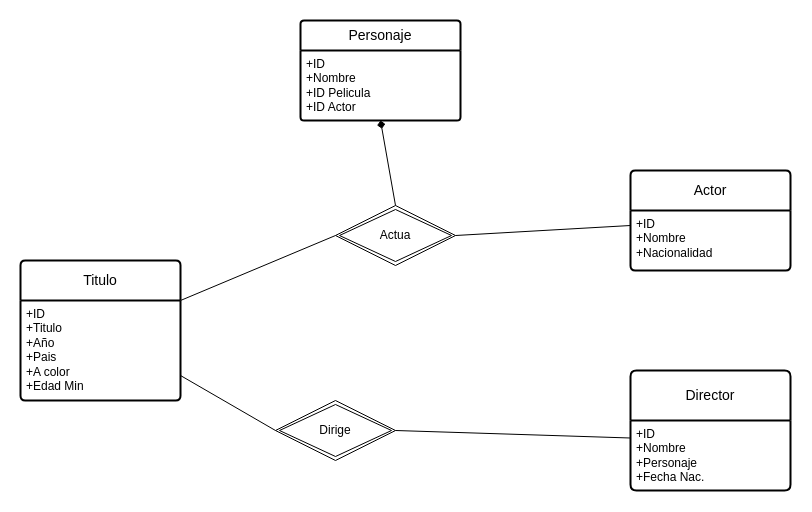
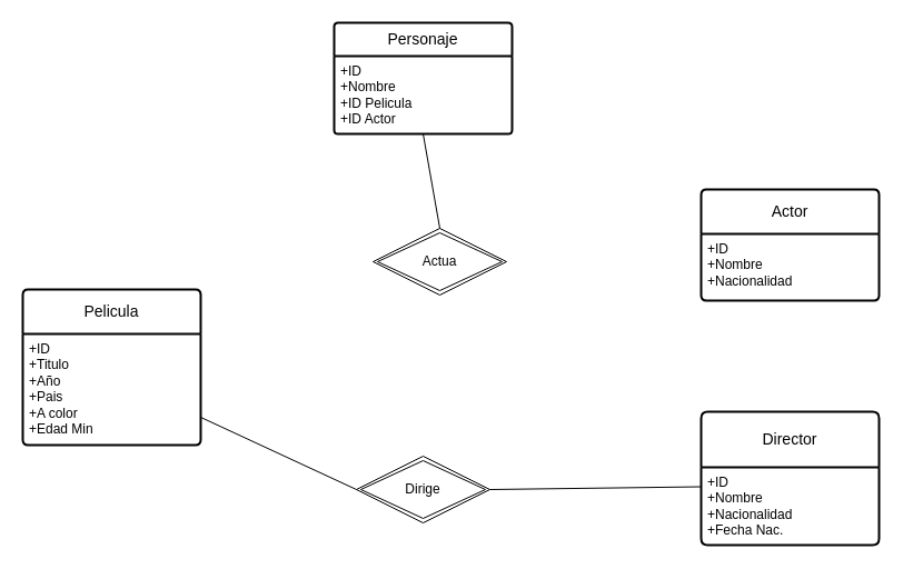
  <mxCell id="0" />
  <mxCell id="1" parent="0" />
- <mxCell id="2" value="Titulo" style="swimlane;childLayout=stackLayout;horizontal=1;startSize=40;horizontalStack=0;rounded=1;fontSize=14;fontStyle=0;strokeWidth=2;resizeParent=0;resizeLast=1;shadow=0;dashed=0;align=center;arcSize=4;whiteSpace=wrap;html=1;" vertex="1" parent="1"><mxGeometry x="20" y="260" width="160" height="140" as="geometry" /></mxCell>
+ <mxCell id="2" value="Pelicula" style="swimlane;childLayout=stackLayout;horizontal=1;startSize=40;horizontalStack=0;rounded=1;fontSize=14;fontStyle=0;strokeWidth=2;resizeParent=0;resizeLast=1;shadow=0;dashed=0;align=center;arcSize=4;whiteSpace=wrap;html=1;" vertex="1" parent="1"><mxGeometry x="20" y="260" width="160" height="140" as="geometry" /></mxCell>
  <mxCell id="3" value="&lt;div&gt;+ID&lt;/div&gt;+Titulo&lt;div&gt;+Año&lt;br&gt;+Pais&lt;/div&gt;&lt;div&gt;+A color&lt;/div&gt;&lt;div&gt;+Edad Min&lt;/div&gt;&lt;div&gt;&lt;br&gt;&lt;/div&gt;" style="align=left;strokeColor=none;fillColor=none;spacingLeft=4;spacingRight=4;fontSize=12;verticalAlign=top;resizable=0;rotatable=0;part=1;html=1;whiteSpace=wrap;" vertex="1" parent="2"><mxGeometry y="40" width="160" height="100" as="geometry" /></mxCell>
  <mxCell id="4" style="edgeStyle=orthogonalEdgeStyle;rounded=0;orthogonalLoop=1;jettySize=auto;html=1;exitX=0.5;exitY=1;exitDx=0;exitDy=0;" edge="1" parent="2" source="3" target="3"><mxGeometry relative="1" as="geometry" /></mxCell>
  <mxCell id="5" value="Actor" style="swimlane;childLayout=stackLayout;horizontal=1;startSize=40;horizontalStack=0;rounded=1;fontSize=14;fontStyle=0;strokeWidth=2;resizeParent=0;resizeLast=1;shadow=0;dashed=0;align=center;arcSize=4;whiteSpace=wrap;html=1;" vertex="1" parent="1"><mxGeometry x="630" y="170" width="160" height="100" as="geometry" /></mxCell>
  <mxCell id="6" value="+ID&lt;br&gt;+Nombre&lt;br&gt;+Nacionalidad&lt;div&gt;&lt;br/&gt;&lt;/div&gt;" style="align=left;strokeColor=none;fillColor=none;spacingLeft=4;spacingRight=4;fontSize=12;verticalAlign=top;resizable=0;rotatable=0;part=1;html=1;whiteSpace=wrap;" vertex="1" parent="5"><mxGeometry y="40" width="160" height="60" as="geometry" /></mxCell>
  <mxCell id="7" value="Director" style="swimlane;childLayout=stackLayout;horizontal=1;startSize=50;horizontalStack=0;rounded=1;fontSize=14;fontStyle=0;strokeWidth=2;resizeParent=0;resizeLast=1;shadow=0;dashed=0;align=center;arcSize=4;whiteSpace=wrap;html=1;" vertex="1" parent="1"><mxGeometry x="630" y="370" width="160" height="120" as="geometry" /></mxCell>
- <mxCell id="8" value="+ID&lt;br&gt;+Nombre&lt;br&gt;+Personaje&lt;br&gt;+Fecha Nac." style="align=left;strokeColor=none;fillColor=none;spacingLeft=4;spacingRight=4;fontSize=12;verticalAlign=top;resizable=0;rotatable=0;part=1;html=1;whiteSpace=wrap;" vertex="1" parent="7"><mxGeometry y="50" width="160" height="70" as="geometry" /></mxCell>
+ <mxCell id="8" value="+ID&lt;br&gt;+Nombre&lt;br&gt;+Nacionalidad&lt;br&gt;+Fecha Nac." style="align=left;strokeColor=none;fillColor=none;spacingLeft=4;spacingRight=4;fontSize=12;verticalAlign=top;resizable=0;rotatable=0;part=1;html=1;whiteSpace=wrap;" vertex="1" parent="7"><mxGeometry y="50" width="160" height="70" as="geometry" /></mxCell>
  <mxCell id="9" value="Actua" style="shape=rhombus;double=1;perimeter=rhombusPerimeter;whiteSpace=wrap;html=1;align=center;" vertex="1" parent="1"><mxGeometry x="335" y="205" width="120" height="60" as="geometry" /></mxCell>
- <mxCell id="10" value="Dirige" style="shape=rhombus;double=1;perimeter=rhombusPerimeter;whiteSpace=wrap;html=1;align=center;" vertex="1" parent="1"><mxGeometry x="275" y="400" width="120" height="60" as="geometry" /></mxCell>
+ <mxCell id="10" value="Dirige" style="shape=rhombus;double=1;perimeter=rhombusPerimeter;whiteSpace=wrap;html=1;align=center;" vertex="1" parent="1"><mxGeometry x="320" y="410" width="120" height="60" as="geometry" /></mxCell>
  <mxCell id="11" value="" style="endArrow=none;html=1;rounded=0;entryX=0;entryY=0.25;entryDx=0;entryDy=0;exitX=1;exitY=0.5;exitDx=0;exitDy=0;" edge="1" parent="1" source="10" target="8"><mxGeometry width="50" height="50" relative="1" as="geometry"><mxPoint x="320" y="430" as="sourcePoint" /><mxPoint x="370" y="380" as="targetPoint" /></mxGeometry></mxCell>
- <mxCell id="12" value="" style="endArrow=none;html=1;rounded=0;entryX=0;entryY=0.25;entryDx=0;entryDy=0;exitX=1;exitY=0.5;exitDx=0;exitDy=0;" edge="1" parent="1" source="9" target="6"><mxGeometry width="50" height="50" relative="1" as="geometry"><mxPoint x="510" y="150" as="sourcePoint" /><mxPoint x="720" y="218" as="targetPoint" /></mxGeometry></mxCell>
- <mxCell id="13" value="" style="endArrow=none;html=1;rounded=0;exitX=1;exitY=0;exitDx=0;exitDy=0;entryX=0;entryY=0.5;entryDx=0;entryDy=0;" edge="1" parent="1" source="3" target="9"><mxGeometry width="50" height="50" relative="1" as="geometry"><mxPoint x="350" y="190" as="sourcePoint" /><mxPoint x="400" y="140" as="targetPoint" /></mxGeometry></mxCell>
  <mxCell id="14" value="" style="endArrow=none;html=1;rounded=0;exitX=1;exitY=0.75;exitDx=0;exitDy=0;entryX=0;entryY=0.5;entryDx=0;entryDy=0;" edge="1" parent="1" source="3" target="10"><mxGeometry width="50" height="50" relative="1" as="geometry"><mxPoint x="350" y="190" as="sourcePoint" /><mxPoint x="400" y="140" as="targetPoint" /></mxGeometry></mxCell>
  <mxCell id="15" value="Personaje" style="swimlane;childLayout=stackLayout;horizontal=1;startSize=30;horizontalStack=0;rounded=1;fontSize=14;fontStyle=0;strokeWidth=2;resizeParent=0;resizeLast=1;shadow=0;dashed=0;align=center;arcSize=4;whiteSpace=wrap;html=1;" vertex="1" parent="1"><mxGeometry x="300" y="20" width="160" height="100" as="geometry" /></mxCell>
  <mxCell id="16" value="+ID&lt;br&gt;+Nombre&lt;br&gt;+ID Pelicula&lt;br&gt;+ID Actor" style="align=left;strokeColor=none;fillColor=none;spacingLeft=4;spacingRight=4;fontSize=12;verticalAlign=top;resizable=0;rotatable=0;part=1;html=1;whiteSpace=wrap;" vertex="1" parent="15"><mxGeometry y="30" width="160" height="70" as="geometry" /></mxCell>
- <mxCell id="17" value="" style="endArrow=diamond;html=1;rounded=0;exitX=0.5;exitY=0;exitDx=0;exitDy=0;entryX=0.5;entryY=1;entryDx=0;entryDy=0;" edge="1" parent="1" source="9" target="16"><mxGeometry width="50" height="50" relative="1" as="geometry"><mxPoint x="340" y="140" as="sourcePoint" /><mxPoint x="390" y="90" as="targetPoint" /></mxGeometry></mxCell>
+ <mxCell id="17" value="" style="endArrow=none;html=1;rounded=0;exitX=0.5;exitY=0;exitDx=0;exitDy=0;entryX=0.5;entryY=1;entryDx=0;entryDy=0;" edge="1" parent="1" source="9" target="16"><mxGeometry width="50" height="50" relative="1" as="geometry"><mxPoint x="340" y="140" as="sourcePoint" /><mxPoint x="390" y="90" as="targetPoint" /></mxGeometry></mxCell>
